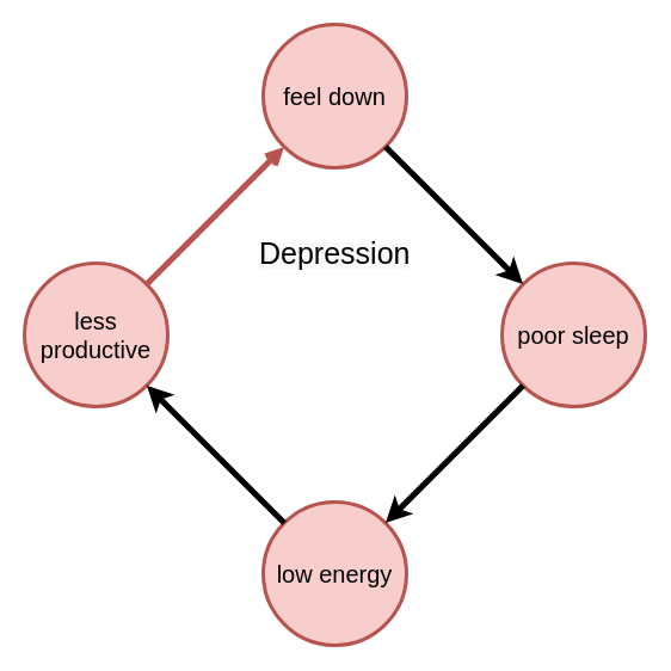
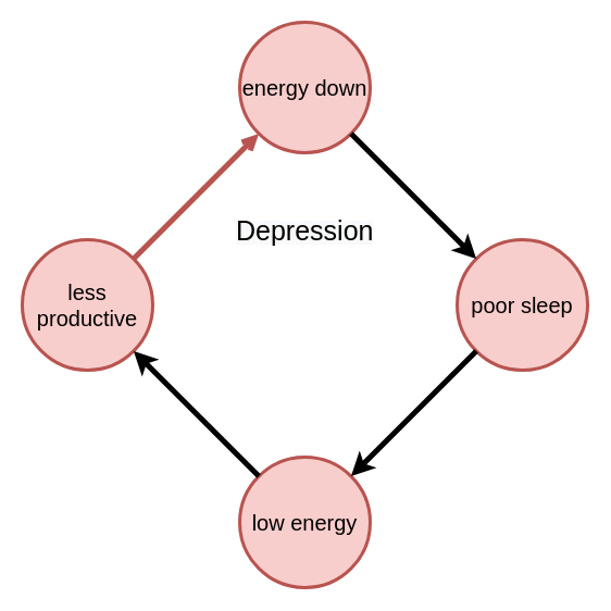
  <mxCell id="0" />
  <mxCell id="1" parent="0" />
- <mxCell id="2" value="&lt;font style=&quot;font-size: 20px;&quot;&gt;feel down&lt;/font&gt;" style="ellipse;whiteSpace=wrap;html=1;aspect=fixed;strokeWidth=3;fillColor=#f8cecc;strokeColor=#b85450;" vertex="1" parent="1"><mxGeometry x="220" y="20" width="120" height="120" as="geometry" /></mxCell>
+ <mxCell id="2" value="&lt;font style=&quot;font-size: 20px;&quot;&gt;energy down&lt;/font&gt;" style="ellipse;whiteSpace=wrap;html=1;aspect=fixed;strokeWidth=3;fillColor=#f8cecc;strokeColor=#b85450;" vertex="1" parent="1"><mxGeometry x="220" y="20" width="120" height="120" as="geometry" /></mxCell>
  <mxCell id="3" value="&lt;font style=&quot;font-size: 20px;&quot;&gt;poor sleep&lt;/font&gt;" style="ellipse;whiteSpace=wrap;html=1;aspect=fixed;strokeWidth=3;fillColor=#f8cecc;strokeColor=#b85450;" vertex="1" parent="1"><mxGeometry x="420" y="220" width="120" height="120" as="geometry" /></mxCell>
  <mxCell id="4" value="&lt;font style=&quot;font-size: 20px;&quot;&gt;low energy&lt;/font&gt;" style="ellipse;whiteSpace=wrap;html=1;aspect=fixed;strokeWidth=3;fillColor=#f8cecc;strokeColor=#b85450;" vertex="1" parent="1"><mxGeometry x="220" y="420" width="120" height="120" as="geometry" /></mxCell>
  <mxCell id="5" value="&lt;font style=&quot;font-size: 20px;&quot;&gt;less productive&lt;/font&gt;" style="ellipse;whiteSpace=wrap;html=1;aspect=fixed;strokeWidth=3;fillColor=#f8cecc;strokeColor=#b85450;" vertex="1" parent="1"><mxGeometry x="20" y="220" width="120" height="120" as="geometry" /></mxCell>
  <mxCell id="6" value="" style="endArrow=classic;html=1;rounded=0;fontSize=20;exitX=1;exitY=1;exitDx=0;exitDy=0;strokeWidth=5;" edge="1" parent="1" source="2" target="3"><mxGeometry width="50" height="50" relative="1" as="geometry"><mxPoint x="240" y="380" as="sourcePoint" /><mxPoint x="290" y="330" as="targetPoint" /></mxGeometry></mxCell>
  <mxCell id="7" value="" style="endArrow=classic;html=1;rounded=0;fontSize=20;exitX=0;exitY=1;exitDx=0;exitDy=0;strokeWidth=5;" edge="1" parent="1" source="3" target="4"><mxGeometry width="50" height="50" relative="1" as="geometry"><mxPoint x="240" y="380" as="sourcePoint" /><mxPoint x="290" y="330" as="targetPoint" /></mxGeometry></mxCell>
  <mxCell id="8" value="" style="endArrow=classic;html=1;rounded=0;fontSize=20;exitX=0;exitY=0;exitDx=0;exitDy=0;entryX=1;entryY=1;entryDx=0;entryDy=0;strokeWidth=5;" edge="1" parent="1" source="4" target="5"><mxGeometry width="50" height="50" relative="1" as="geometry"><mxPoint x="240" y="380" as="sourcePoint" /><mxPoint x="290" y="330" as="targetPoint" /></mxGeometry></mxCell>
  <mxCell id="9" value="" style="endArrow=open;html=1;rounded=0;fontSize=20;entryX=0;entryY=1;entryDx=0;entryDy=0;exitX=1;exitY=0;exitDx=0;exitDy=0;strokeWidth=5;fillColor=#f8cecc;strokeColor=#b85450;" edge="1" parent="1" source="5" target="2"><mxGeometry width="50" height="50" relative="1" as="geometry"><mxPoint x="240" y="380" as="sourcePoint" /><mxPoint x="290" y="330" as="targetPoint" /></mxGeometry></mxCell>
  <mxCell id="10" value="&lt;span style=&quot;color: rgb(0, 0, 0); font-family: Helvetica; font-style: normal; font-variant-ligatures: normal; font-variant-caps: normal; font-weight: 400; letter-spacing: normal; orphans: 2; text-align: center; text-indent: 0px; text-transform: none; widows: 2; word-spacing: 0px; -webkit-text-stroke-width: 0px; background-color: rgb(248, 249, 250); text-decoration-thickness: initial; text-decoration-style: initial; text-decoration-color: initial; float: none; display: inline !important;&quot;&gt;&lt;font style=&quot;font-size: 25px;&quot;&gt;Depression&lt;/font&gt;&lt;/span&gt;" style="text;whiteSpace=wrap;html=1;fontSize=20;" vertex="1" parent="1"><mxGeometry x="215" y="190" width="120" height="50" as="geometry" /></mxCell>
